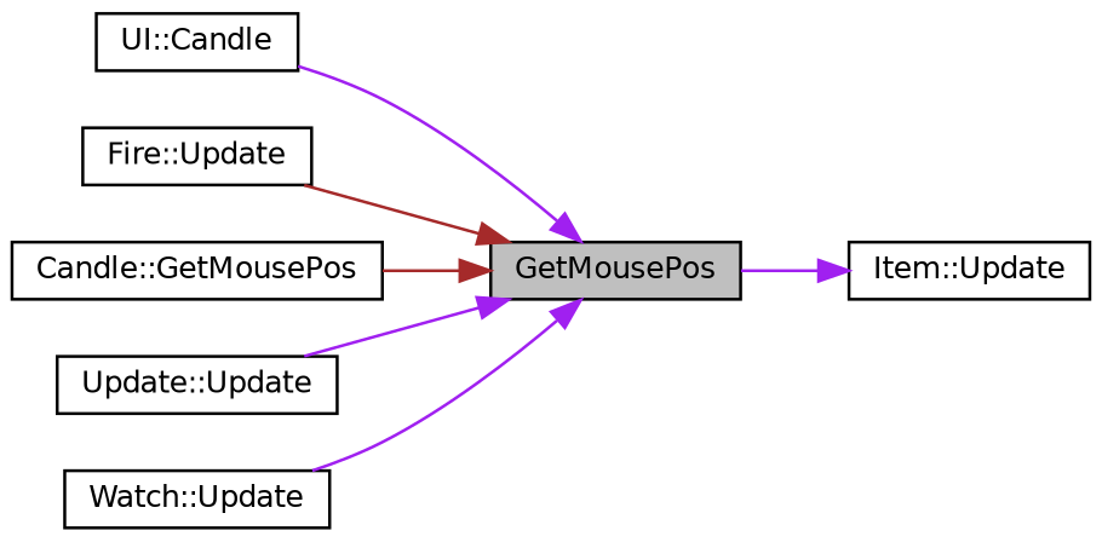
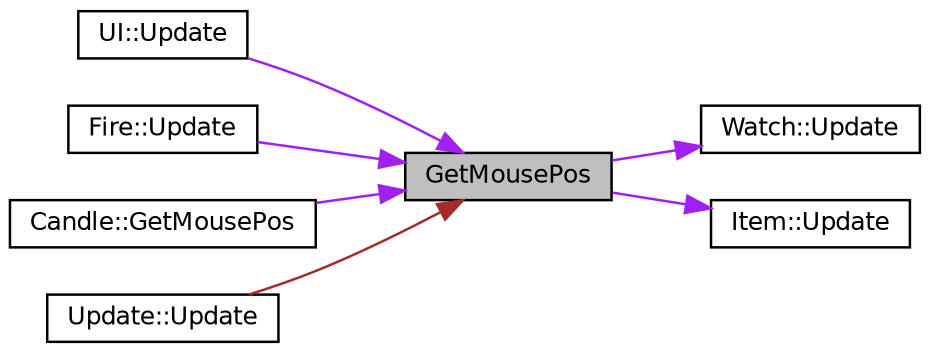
  digraph {
    rankdir=RL
    node [color=black fillcolor=white fontname=Helvetica fontsize=10 shape=record style=filled]
    edge [color=purple dir=back fontname=Helvetica fontsize=10 labelfontname=Helvetica labelfontsize=10 style=solid]
    n1 [fillcolor=grey75 fontcolor=black height=0.2 label=GetMousePos width=0.4]
-   n2 [height=0.2 label="UI::Candle" width=0.4]
+   n2 [height=0.2 label="UI::Update" width=0.4]
    n3 [height=0.2 label="Fire::Update" width=0.4]
    n4 [height=0.2 label="Candle::GetMousePos" width=0.4]
    n5 [height=0.2 label="Update::Update" width=0.4]
    n6 [height=0.2 label="Watch::Update" width=0.4]
    n7 [height=0.2 label="Item::Update" width=0.4]
    n1 -> n2
-   n1 -> n3 [color=brown]
-   n1 -> n4 [color=brown]
-   n1 -> n5
-   n1 -> n6
+   n1 -> n3
+   n1 -> n4
+   n1 -> n5 [color=brown]
+   n6 -> n1
    n7 -> n1
  }
